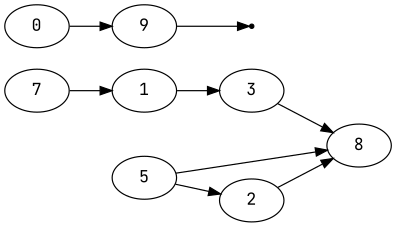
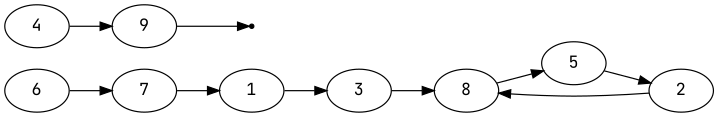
  digraph {
    fontname="JetBrains Mono"
    rankdir=LR
    node [fontname="JetBrains Mono"]
    edge [fontname="JetBrains Mono"]
+   6
    7
    1
    3
    8
    5
    2
-   4 [label=0]
+   4
    9
    null [shape=point]
+   6 -> 7
    7 -> 1
    1 -> 3
    3 -> 8
-   5 -> 8
+   8 -> 5
    5 -> 2
    2 -> 8
    4 -> 9
    9 -> null
  }
